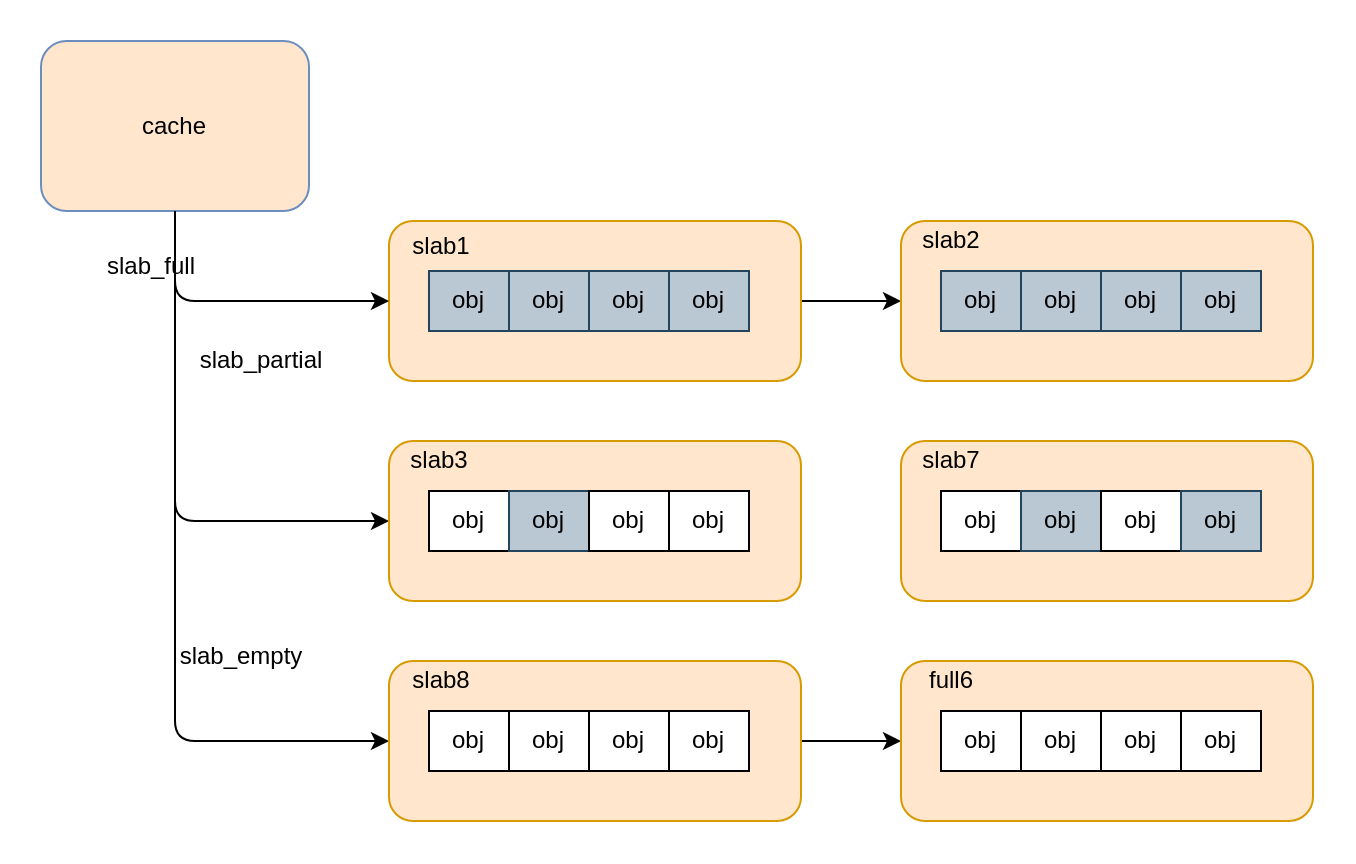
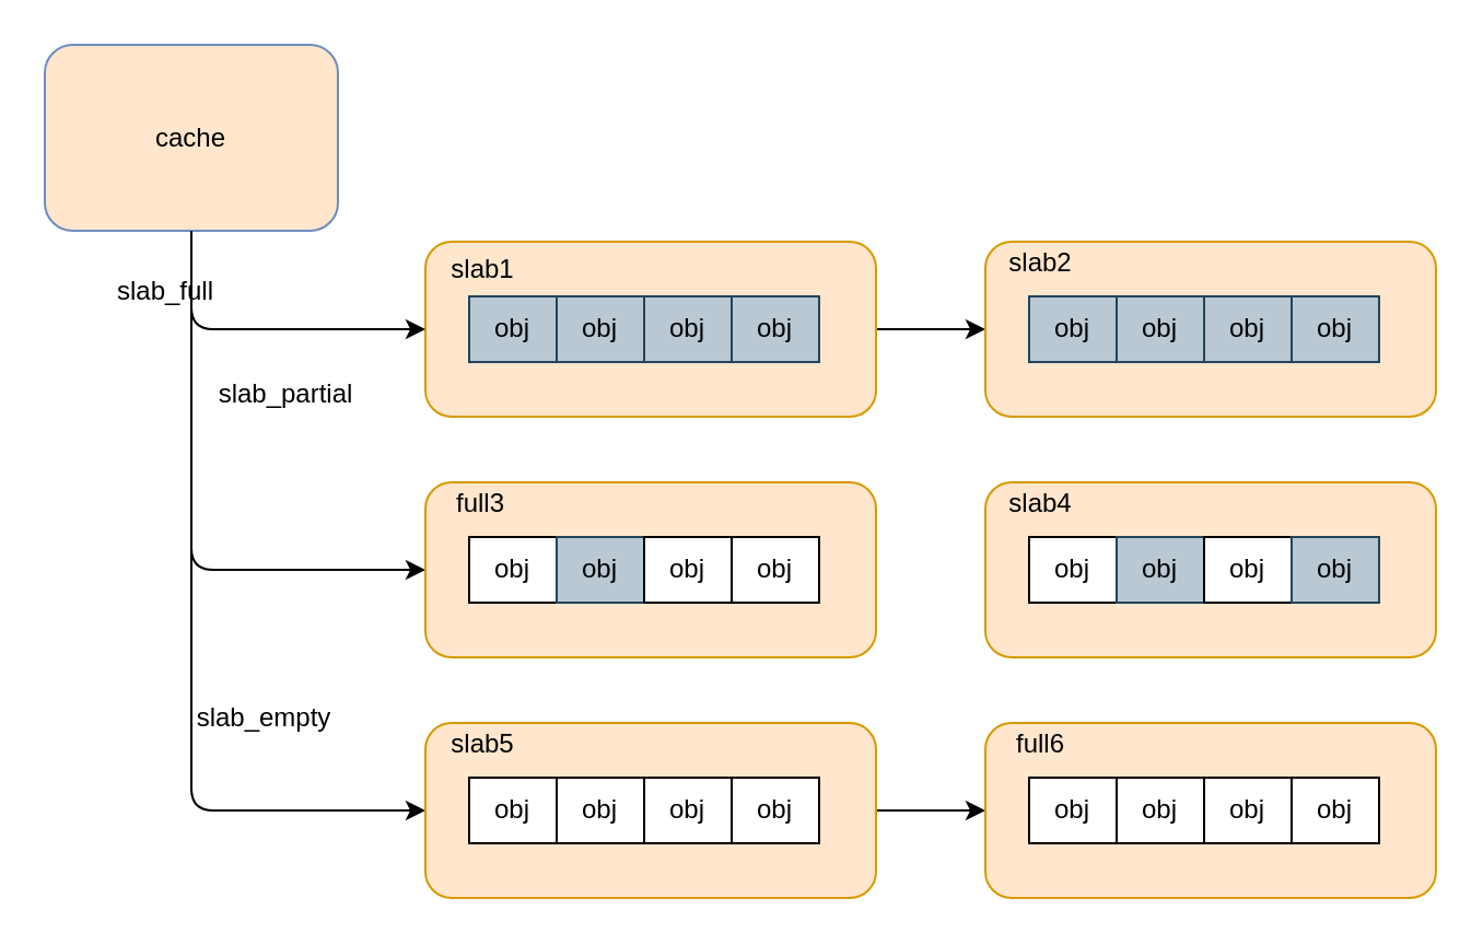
  <mxCell id="0" />
  <mxCell id="1" parent="0" />
  <mxCell id="2" style="edgeStyle=orthogonalEdgeStyle;rounded=1;orthogonalLoop=1;jettySize=auto;html=1;exitX=1;exitY=0.5;exitDx=0;exitDy=0;entryX=0;entryY=0.5;entryDx=0;entryDy=0;" parent="1" source="3" target="26" edge="1"><mxGeometry relative="1" as="geometry" /></mxCell>
  <mxCell id="3" value="" style="rounded=1;whiteSpace=wrap;html=1;fillColor=#ffe6cc;strokeColor=#d79b00;movable=1;resizable=1;rotatable=1;deletable=1;editable=1;locked=0;connectable=1;" parent="1" vertex="1"><mxGeometry x="194" y="110" width="206" height="80" as="geometry" /></mxCell>
  <mxCell id="4" style="edgeStyle=orthogonalEdgeStyle;rounded=1;orthogonalLoop=1;jettySize=auto;html=1;exitX=0.5;exitY=1;exitDx=0;exitDy=0;entryX=0;entryY=0.5;entryDx=0;entryDy=0;" parent="1" source="5" edge="1"><mxGeometry relative="1" as="geometry"><mxPoint x="194" y="150" as="targetPoint" /><Array as="points"><mxPoint x="87" y="150" /></Array></mxGeometry></mxCell>
  <mxCell id="5" value="cache" style="rounded=1;whiteSpace=wrap;html=1;fillColor=#ffe6cc;strokeColor=#6c8ebf;" parent="1" vertex="1"><mxGeometry x="20" y="20" width="134" height="85" as="geometry" /></mxCell>
  <mxCell id="6" style="edgeStyle=orthogonalEdgeStyle;rounded=1;orthogonalLoop=1;jettySize=auto;html=1;exitX=0.5;exitY=1;exitDx=0;exitDy=0;entryX=0;entryY=0.5;entryDx=0;entryDy=0;" parent="1" source="5" target="13" edge="1"><mxGeometry relative="1" as="geometry"><mxPoint x="194" y="240" as="targetPoint" /><mxPoint x="104" y="195" as="sourcePoint" /><Array as="points"><mxPoint x="87" y="260" /></Array></mxGeometry></mxCell>
  <mxCell id="7" style="edgeStyle=orthogonalEdgeStyle;rounded=1;orthogonalLoop=1;jettySize=auto;html=1;exitX=0.5;exitY=1;exitDx=0;exitDy=0;entryX=0;entryY=0.5;entryDx=0;entryDy=0;" parent="1" source="5" target="19" edge="1"><mxGeometry relative="1" as="geometry"><mxPoint x="194" y="300" as="targetPoint" /><mxPoint x="94" y="155" as="sourcePoint" /><Array as="points"><mxPoint x="87" y="370" /></Array></mxGeometry></mxCell>
  <mxCell id="8" value="obj" style="rounded=0;whiteSpace=wrap;html=1;fillColor=#bac8d3;strokeColor=#23445d;" parent="1" vertex="1"><mxGeometry x="214" y="135" width="40" height="30" as="geometry" /></mxCell>
  <mxCell id="9" value="obj" style="rounded=0;whiteSpace=wrap;html=1;fillColor=#bac8d3;strokeColor=#23445d;" parent="1" vertex="1"><mxGeometry x="254" y="135" width="40" height="30" as="geometry" /></mxCell>
  <mxCell id="10" value="obj" style="rounded=0;whiteSpace=wrap;html=1;fillColor=#bac8d3;strokeColor=#23445d;" parent="1" vertex="1"><mxGeometry x="294" y="135" width="40" height="30" as="geometry" /></mxCell>
  <mxCell id="11" value="obj" style="rounded=0;whiteSpace=wrap;html=1;fillColor=#bac8d3;strokeColor=#23445d;" parent="1" vertex="1"><mxGeometry x="334" y="135" width="40" height="30" as="geometry" /></mxCell>
  <mxCell id="12" value="slab_full" style="text;html=1;align=center;verticalAlign=middle;resizable=0;points=[];autosize=1;strokeColor=none;fillColor=none;" parent="1" vertex="1"><mxGeometry x="40" y="118" width="70" height="30" as="geometry" /></mxCell>
  <mxCell id="13" value="" style="rounded=1;whiteSpace=wrap;html=1;fillColor=#ffe6cc;strokeColor=#d79b00;movable=1;resizable=1;rotatable=1;deletable=1;editable=1;locked=0;connectable=1;" parent="1" vertex="1"><mxGeometry x="194" y="220" width="206" height="80" as="geometry" /></mxCell>
  <mxCell id="14" value="obj" style="rounded=0;whiteSpace=wrap;html=1;" parent="1" vertex="1"><mxGeometry x="214" y="245" width="40" height="30" as="geometry" /></mxCell>
  <mxCell id="15" value="obj" style="rounded=0;whiteSpace=wrap;html=1;fillColor=#bac8d3;strokeColor=#23445d;" parent="1" vertex="1"><mxGeometry x="254" y="245" width="40" height="30" as="geometry" /></mxCell>
  <mxCell id="16" value="obj" style="rounded=0;whiteSpace=wrap;html=1;" parent="1" vertex="1"><mxGeometry x="294" y="245" width="40" height="30" as="geometry" /></mxCell>
  <mxCell id="17" value="obj" style="rounded=0;whiteSpace=wrap;html=1;" parent="1" vertex="1"><mxGeometry x="334" y="245" width="40" height="30" as="geometry" /></mxCell>
  <mxCell id="18" style="edgeStyle=orthogonalEdgeStyle;rounded=1;orthogonalLoop=1;jettySize=auto;html=1;exitX=1;exitY=0.5;exitDx=0;exitDy=0;entryX=0;entryY=0.5;entryDx=0;entryDy=0;" parent="1" source="19" target="36" edge="1"><mxGeometry relative="1" as="geometry" /></mxCell>
  <mxCell id="19" value="" style="rounded=1;whiteSpace=wrap;html=1;fillColor=#ffe6cc;strokeColor=#d79b00;movable=1;resizable=1;rotatable=1;deletable=1;editable=1;locked=0;connectable=1;" parent="1" vertex="1"><mxGeometry x="194" y="330" width="206" height="80" as="geometry" /></mxCell>
  <mxCell id="20" value="obj" style="rounded=0;whiteSpace=wrap;html=1;" parent="1" vertex="1"><mxGeometry x="214" y="355" width="40" height="30" as="geometry" /></mxCell>
  <mxCell id="21" value="obj" style="rounded=0;whiteSpace=wrap;html=1;" parent="1" vertex="1"><mxGeometry x="254" y="355" width="40" height="30" as="geometry" /></mxCell>
  <mxCell id="22" value="obj" style="rounded=0;whiteSpace=wrap;html=1;" parent="1" vertex="1"><mxGeometry x="294" y="355" width="40" height="30" as="geometry" /></mxCell>
  <mxCell id="23" value="obj" style="rounded=0;whiteSpace=wrap;html=1;" parent="1" vertex="1"><mxGeometry x="334" y="355" width="40" height="30" as="geometry" /></mxCell>
  <mxCell id="24" value="slab_partial" style="text;html=1;align=center;verticalAlign=middle;resizable=0;points=[];autosize=1;strokeColor=none;fillColor=none;" parent="1" vertex="1"><mxGeometry x="90" y="165" width="80" height="30" as="geometry" /></mxCell>
  <mxCell id="25" value="slab_empty" style="text;html=1;align=center;verticalAlign=middle;resizable=0;points=[];autosize=1;strokeColor=none;fillColor=none;" parent="1" vertex="1"><mxGeometry x="80" y="313" width="80" height="30" as="geometry" /></mxCell>
  <mxCell id="26" value="" style="rounded=1;whiteSpace=wrap;html=1;fillColor=#ffe6cc;strokeColor=#d79b00;movable=1;resizable=1;rotatable=1;deletable=1;editable=1;locked=0;connectable=1;" parent="1" vertex="1"><mxGeometry x="450" y="110" width="206" height="80" as="geometry" /></mxCell>
  <mxCell id="27" value="obj" style="rounded=0;whiteSpace=wrap;html=1;fillColor=#bac8d3;strokeColor=#23445d;" parent="1" vertex="1"><mxGeometry x="470" y="135" width="40" height="30" as="geometry" /></mxCell>
  <mxCell id="28" value="obj" style="rounded=0;whiteSpace=wrap;html=1;fillColor=#bac8d3;strokeColor=#23445d;" parent="1" vertex="1"><mxGeometry x="510" y="135" width="40" height="30" as="geometry" /></mxCell>
  <mxCell id="29" value="obj" style="rounded=0;whiteSpace=wrap;html=1;fillColor=#bac8d3;strokeColor=#23445d;" parent="1" vertex="1"><mxGeometry x="550" y="135" width="40" height="30" as="geometry" /></mxCell>
  <mxCell id="30" value="obj" style="rounded=0;whiteSpace=wrap;html=1;fillColor=#bac8d3;strokeColor=#23445d;" parent="1" vertex="1"><mxGeometry x="590" y="135" width="40" height="30" as="geometry" /></mxCell>
  <mxCell id="31" value="" style="rounded=1;whiteSpace=wrap;html=1;fillColor=#ffe6cc;strokeColor=#d79b00;movable=1;resizable=1;rotatable=1;deletable=1;editable=1;locked=0;connectable=1;" parent="1" vertex="1"><mxGeometry x="450" y="220" width="206" height="80" as="geometry" /></mxCell>
  <mxCell id="32" value="obj" style="rounded=0;whiteSpace=wrap;html=1;" parent="1" vertex="1"><mxGeometry x="470" y="245" width="40" height="30" as="geometry" /></mxCell>
  <mxCell id="33" value="obj" style="rounded=0;whiteSpace=wrap;html=1;fillColor=#bac8d3;strokeColor=#23445d;" parent="1" vertex="1"><mxGeometry x="510" y="245" width="40" height="30" as="geometry" /></mxCell>
  <mxCell id="34" value="obj" style="rounded=0;whiteSpace=wrap;html=1;" parent="1" vertex="1"><mxGeometry x="550" y="245" width="40" height="30" as="geometry" /></mxCell>
  <mxCell id="35" value="obj" style="rounded=0;whiteSpace=wrap;html=1;fillColor=#bac8d3;strokeColor=#23445d;" parent="1" vertex="1"><mxGeometry x="590" y="245" width="40" height="30" as="geometry" /></mxCell>
  <mxCell id="36" value="" style="rounded=1;whiteSpace=wrap;html=1;fillColor=#ffe6cc;strokeColor=#d79b00;movable=1;resizable=1;rotatable=1;deletable=1;editable=1;locked=0;connectable=1;" parent="1" vertex="1"><mxGeometry x="450" y="330" width="206" height="80" as="geometry" /></mxCell>
  <mxCell id="37" value="obj" style="rounded=0;whiteSpace=wrap;html=1;" parent="1" vertex="1"><mxGeometry x="470" y="355" width="40" height="30" as="geometry" /></mxCell>
  <mxCell id="38" value="obj" style="rounded=0;whiteSpace=wrap;html=1;" parent="1" vertex="1"><mxGeometry x="510" y="355" width="40" height="30" as="geometry" /></mxCell>
  <mxCell id="39" value="obj" style="rounded=0;whiteSpace=wrap;html=1;" parent="1" vertex="1"><mxGeometry x="550" y="355" width="40" height="30" as="geometry" /></mxCell>
  <mxCell id="40" value="obj" style="rounded=0;whiteSpace=wrap;html=1;" parent="1" vertex="1"><mxGeometry x="590" y="355" width="40" height="30" as="geometry" /></mxCell>
  <mxCell id="41" value="slab1" style="text;html=1;align=center;verticalAlign=middle;resizable=0;points=[];autosize=1;strokeColor=none;fillColor=none;" parent="1" vertex="1"><mxGeometry x="195" y="108" width="50" height="30" as="geometry" /></mxCell>
  <mxCell id="42" value="slab2" style="text;html=1;align=center;verticalAlign=middle;resizable=0;points=[];autosize=1;strokeColor=none;fillColor=none;" parent="1" vertex="1"><mxGeometry x="450" y="105" width="50" height="30" as="geometry" /></mxCell>
- <mxCell id="43" value="slab3" style="text;html=1;align=center;verticalAlign=middle;resizable=0;points=[];autosize=1;strokeColor=none;fillColor=none;" parent="1" vertex="1"><mxGeometry x="194" y="215" width="50" height="30" as="geometry" /></mxCell>
- <mxCell id="44" value="slab8" style="text;html=1;align=center;verticalAlign=middle;resizable=0;points=[];autosize=1;strokeColor=none;fillColor=none;" parent="1" vertex="1"><mxGeometry x="195" y="325" width="50" height="30" as="geometry" /></mxCell>
+ <mxCell id="43" value="full3" style="text;html=1;align=center;verticalAlign=middle;resizable=0;points=[];autosize=1;strokeColor=none;fillColor=none;" parent="1" vertex="1"><mxGeometry x="194" y="215" width="50" height="30" as="geometry" /></mxCell>
+ <mxCell id="44" value="slab5" style="text;html=1;align=center;verticalAlign=middle;resizable=0;points=[];autosize=1;strokeColor=none;fillColor=none;" parent="1" vertex="1"><mxGeometry x="195" y="325" width="50" height="30" as="geometry" /></mxCell>
  <mxCell id="45" value="full6" style="text;html=1;align=center;verticalAlign=middle;resizable=0;points=[];autosize=1;strokeColor=none;fillColor=none;" parent="1" vertex="1"><mxGeometry x="450" y="325" width="50" height="30" as="geometry" /></mxCell>
- <mxCell id="46" value="slab7" style="text;html=1;align=center;verticalAlign=middle;resizable=0;points=[];autosize=1;strokeColor=none;fillColor=none;" parent="1" vertex="1"><mxGeometry x="450" y="215" width="50" height="30" as="geometry" /></mxCell>
+ <mxCell id="46" value="slab4" style="text;html=1;align=center;verticalAlign=middle;resizable=0;points=[];autosize=1;strokeColor=none;fillColor=none;" parent="1" vertex="1"><mxGeometry x="450" y="215" width="50" height="30" as="geometry" /></mxCell>
